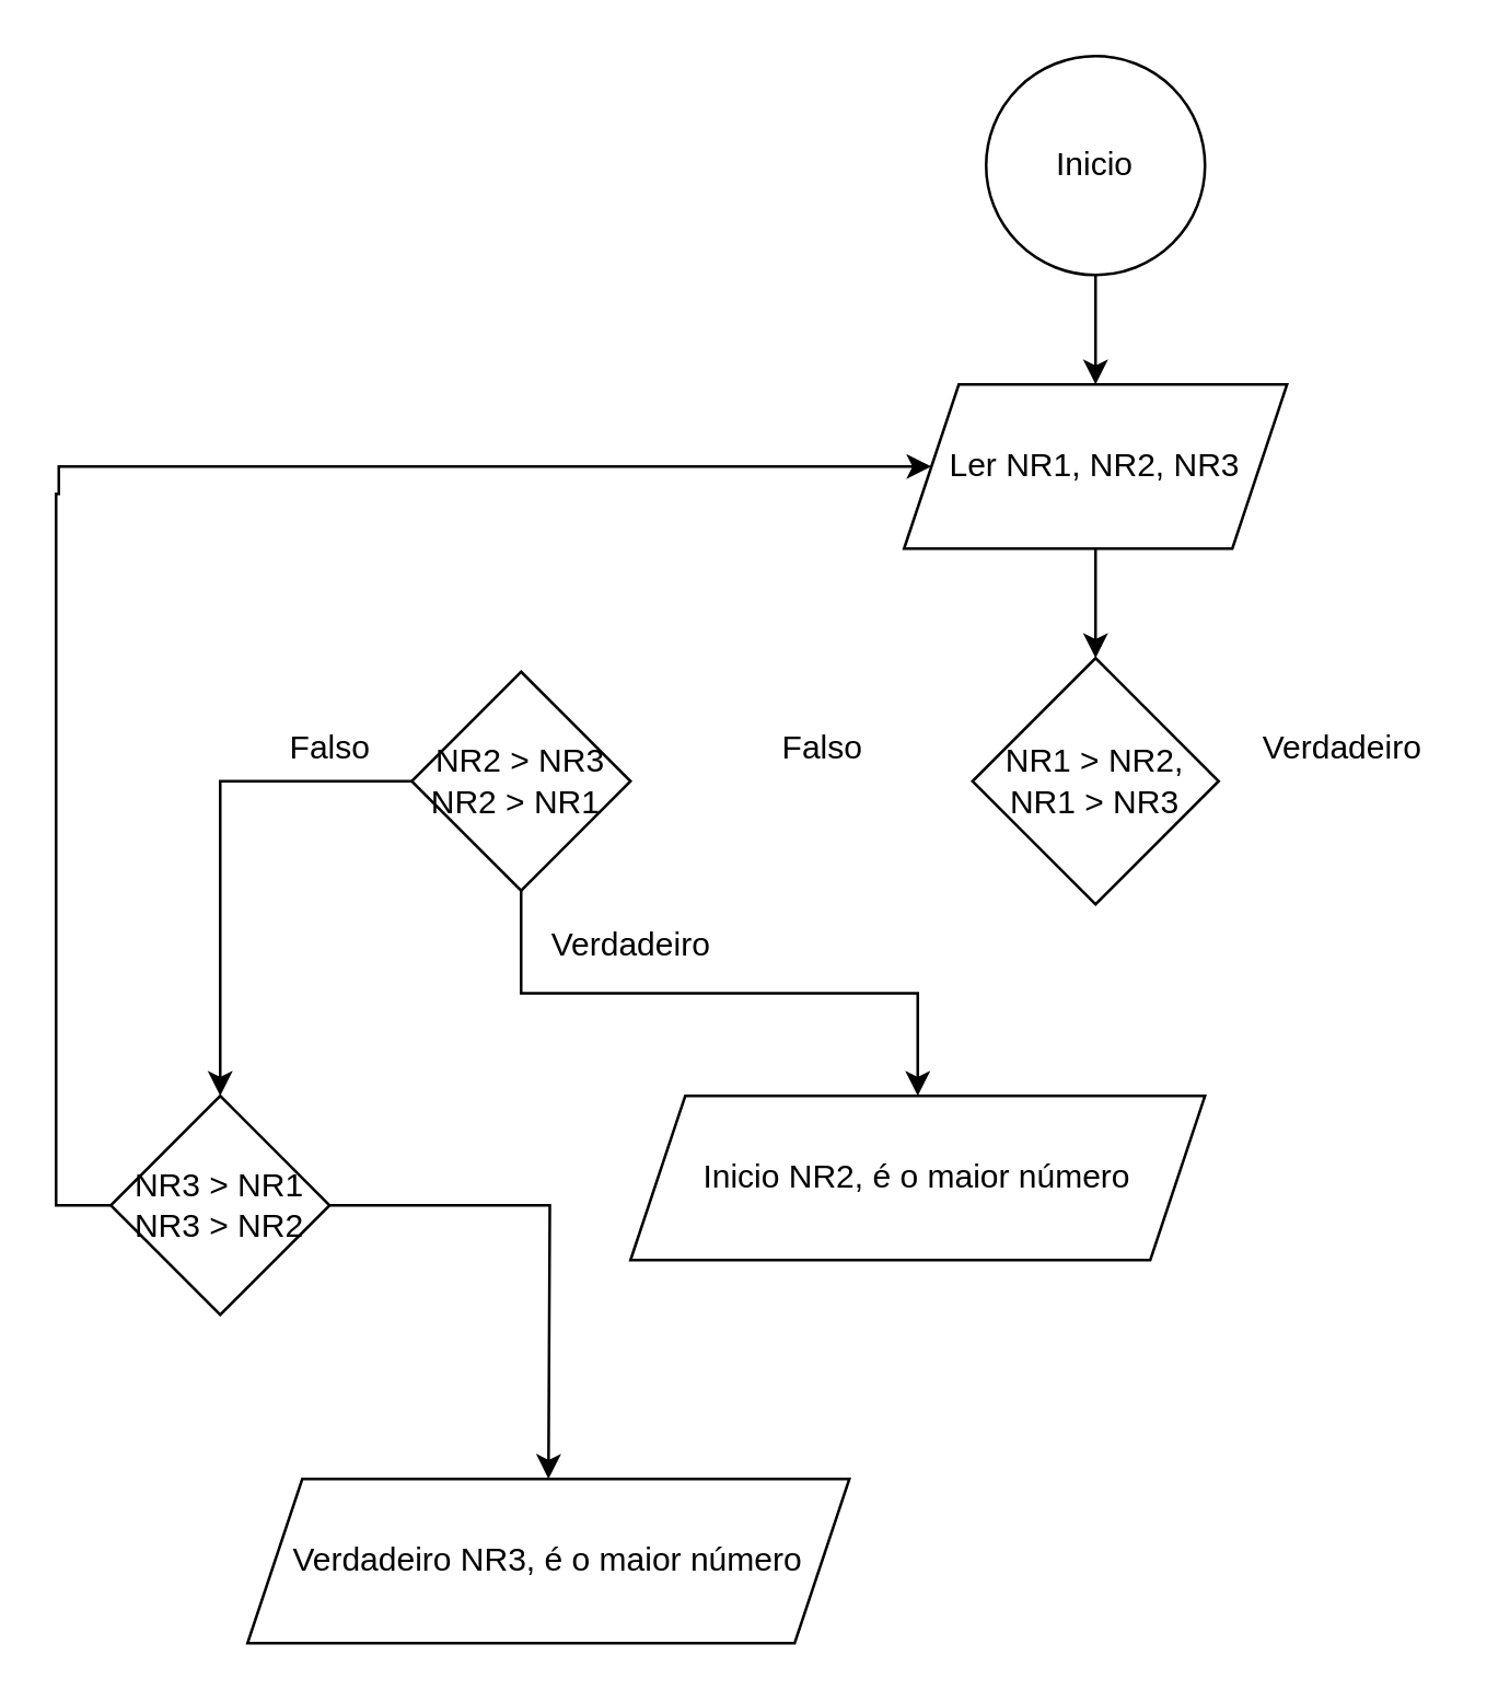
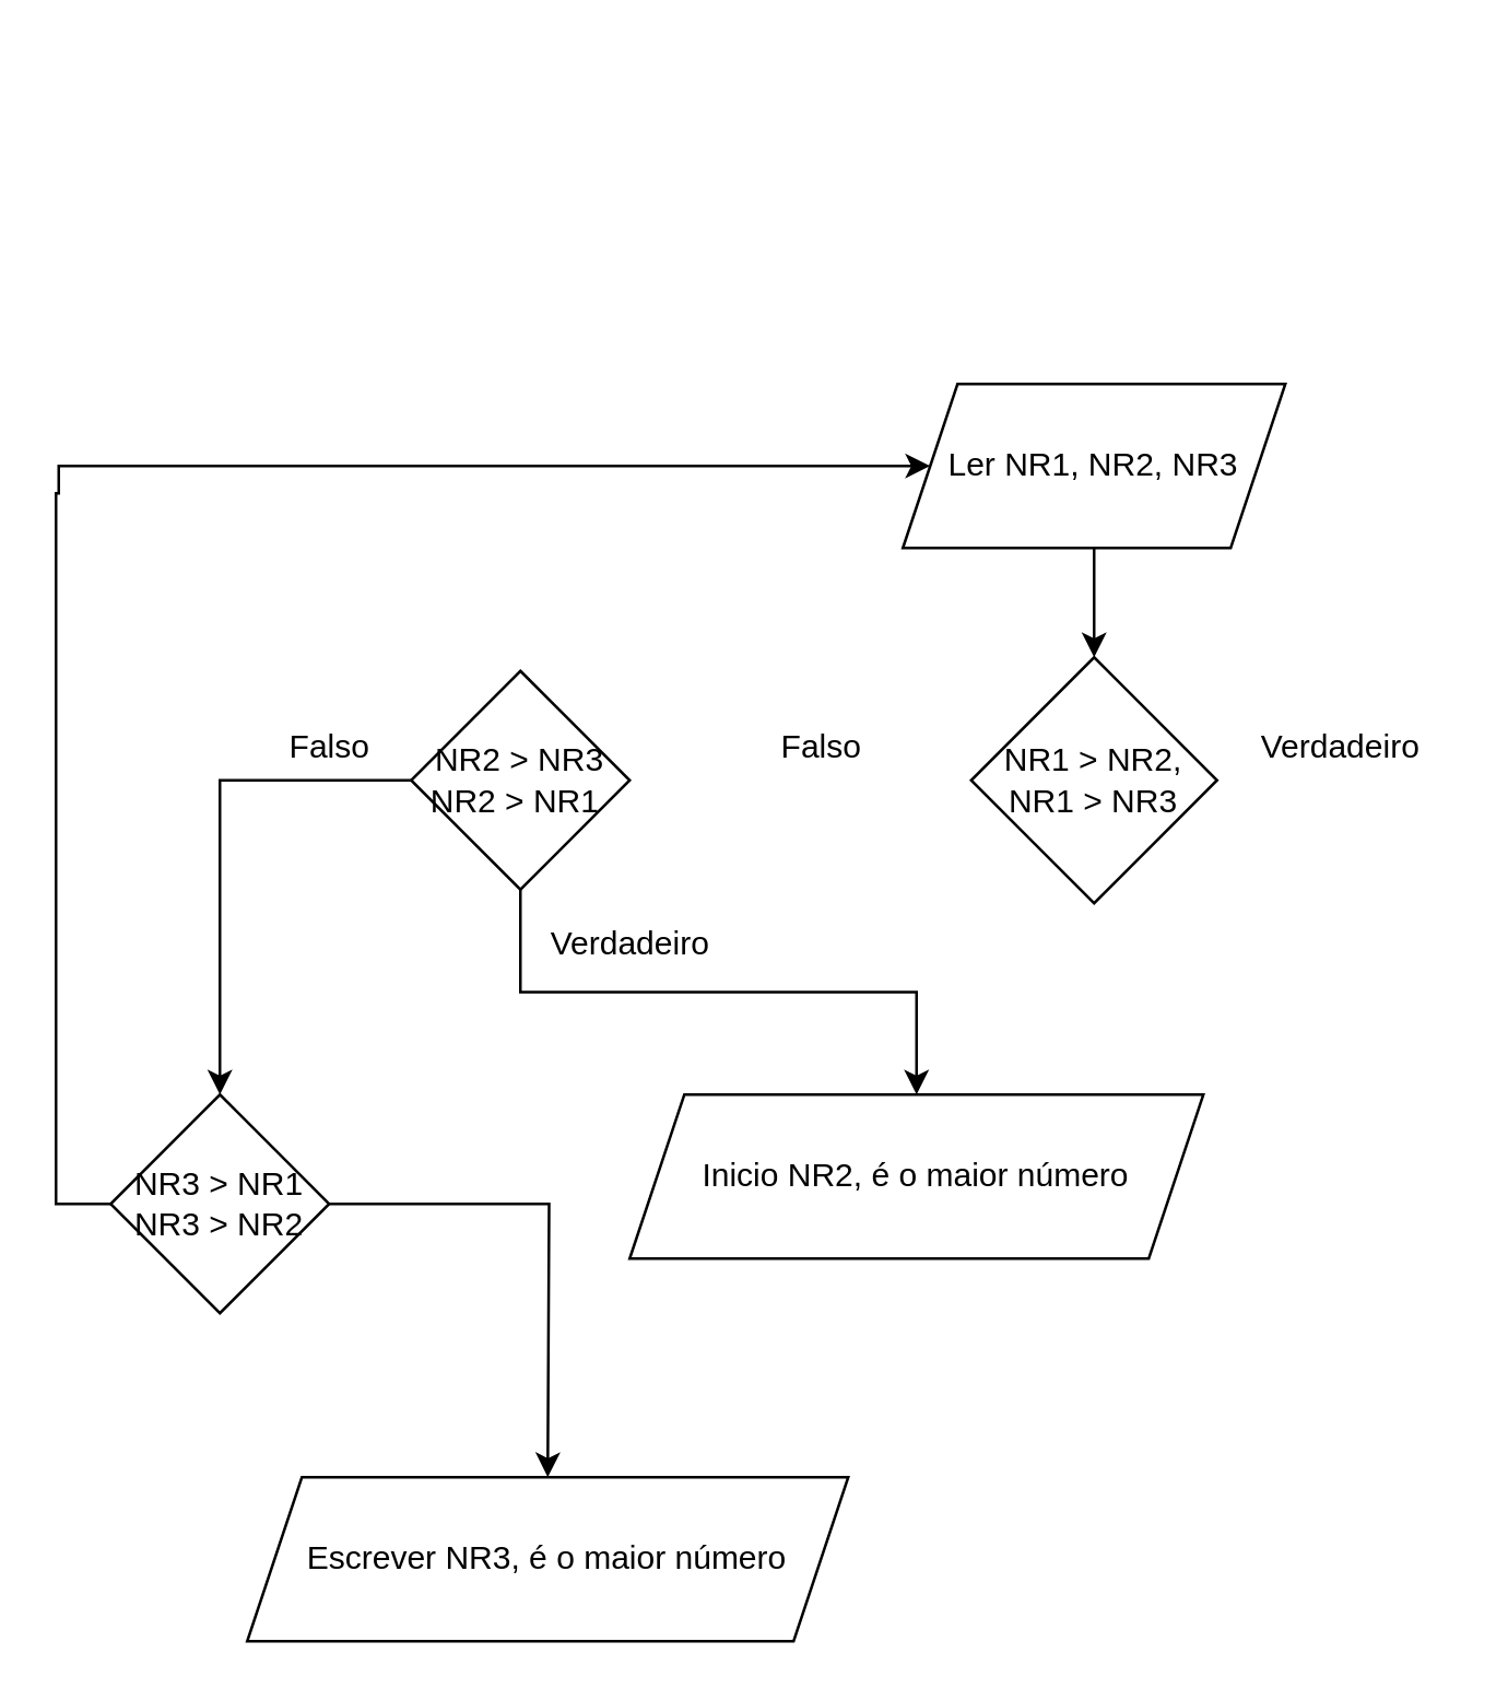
  <mxCell id="0" />
  <mxCell id="1" parent="0" />
- <mxCell id="2" style="edgeStyle=orthogonalEdgeStyle;rounded=0;orthogonalLoop=1;jettySize=auto;html=1;" edge="1" parent="1" source="3" target="5"><mxGeometry relative="1" as="geometry" /></mxCell>
- <mxCell id="3" value="Inicio" style="ellipse;whiteSpace=wrap;html=1;aspect=fixed;" vertex="1" parent="1"><mxGeometry x="360" y="20" width="80" height="80" as="geometry" /></mxCell>
  <mxCell id="4" style="edgeStyle=orthogonalEdgeStyle;rounded=0;orthogonalLoop=1;jettySize=auto;html=1;" edge="1" parent="1" source="5" target="6"><mxGeometry relative="1" as="geometry" /></mxCell>
  <mxCell id="5" value="Ler NR1, NR2, NR3" style="shape=parallelogram;perimeter=parallelogramPerimeter;whiteSpace=wrap;html=1;fixedSize=1;" vertex="1" parent="1"><mxGeometry x="330" y="140" width="140" height="60" as="geometry" /></mxCell>
  <mxCell id="6" value="NR1 &amp;gt; NR2, NR1 &amp;gt; NR3" style="rhombus;whiteSpace=wrap;html=1;" vertex="1" parent="1"><mxGeometry x="355" y="240" width="90" height="90" as="geometry" /></mxCell>
  <mxCell id="7" style="edgeStyle=orthogonalEdgeStyle;rounded=0;orthogonalLoop=1;jettySize=auto;html=1;" edge="1" parent="1" source="9" target="12"><mxGeometry relative="1" as="geometry"><mxPoint x="90" y="380" as="targetPoint" /></mxGeometry></mxCell>
  <mxCell id="8" style="edgeStyle=orthogonalEdgeStyle;rounded=0;orthogonalLoop=1;jettySize=auto;html=1;" edge="1" parent="1" source="9" target="18"><mxGeometry relative="1" as="geometry"><mxPoint x="190" y="380" as="targetPoint" /></mxGeometry></mxCell>
  <mxCell id="9" value="NR2 &amp;gt; NR3&lt;div&gt;NR2 &amp;gt; NR1&amp;nbsp;&lt;/div&gt;" style="rhombus;whiteSpace=wrap;html=1;" vertex="1" parent="1"><mxGeometry x="150" y="245" width="80" height="80" as="geometry" /></mxCell>
  <mxCell id="10" style="edgeStyle=orthogonalEdgeStyle;rounded=0;orthogonalLoop=1;jettySize=auto;html=1;" edge="1" parent="1" source="12"><mxGeometry relative="1" as="geometry"><mxPoint x="200" y="540" as="targetPoint" /></mxGeometry></mxCell>
  <mxCell id="11" style="edgeStyle=orthogonalEdgeStyle;rounded=0;orthogonalLoop=1;jettySize=auto;html=1;entryX=0;entryY=0.5;entryDx=0;entryDy=0;" edge="1" parent="1" source="12" target="5"><mxGeometry relative="1" as="geometry"><mxPoint x="20" y="20" as="targetPoint" /><Array as="points"><mxPoint x="20" y="440" /><mxPoint x="20" y="180" /><mxPoint x="21" y="180" /><mxPoint x="21" y="170" /></Array></mxGeometry></mxCell>
  <mxCell id="12" value="NR3 &amp;gt; NR1&lt;div&gt;NR3 &amp;gt; NR2&lt;/div&gt;" style="rhombus;whiteSpace=wrap;html=1;" vertex="1" parent="1"><mxGeometry x="40" y="400" width="80" height="80" as="geometry" /></mxCell>
  <mxCell id="13" value="Verdadeiro" style="text;html=1;align=center;verticalAlign=middle;resizable=0;points=[];autosize=1;strokeColor=none;fillColor=none;" vertex="1" parent="1"><mxGeometry x="450" y="258" width="80" height="30" as="geometry" /></mxCell>
  <mxCell id="14" value="Falso" style="text;html=1;align=center;verticalAlign=middle;resizable=0;points=[];autosize=1;strokeColor=none;fillColor=none;" vertex="1" parent="1"><mxGeometry x="275" y="258" width="50" height="30" as="geometry" /></mxCell>
  <mxCell id="15" value="Verdadeiro" style="text;html=1;align=center;verticalAlign=middle;resizable=0;points=[];autosize=1;strokeColor=none;fillColor=none;" vertex="1" parent="1"><mxGeometry x="190" y="330" width="80" height="30" as="geometry" /></mxCell>
  <mxCell id="16" value="Falso" style="text;html=1;align=center;verticalAlign=middle;resizable=0;points=[];autosize=1;strokeColor=none;fillColor=none;" vertex="1" parent="1"><mxGeometry x="95" y="258" width="50" height="30" as="geometry" /></mxCell>
- <mxCell id="17" value="Verdadeiro NR3, é o maior número" style="shape=parallelogram;perimeter=parallelogramPerimeter;whiteSpace=wrap;html=1;fixedSize=1;" vertex="1" parent="1"><mxGeometry x="90" y="540" width="220" height="60" as="geometry" /></mxCell>
+ <mxCell id="17" value="Escrever NR3, é o maior número" style="shape=parallelogram;perimeter=parallelogramPerimeter;whiteSpace=wrap;html=1;fixedSize=1;" vertex="1" parent="1"><mxGeometry x="90" y="540" width="220" height="60" as="geometry" /></mxCell>
  <mxCell id="18" value="Inicio NR2, é o maior número" style="shape=parallelogram;perimeter=parallelogramPerimeter;whiteSpace=wrap;html=1;fixedSize=1;" vertex="1" parent="1"><mxGeometry x="230" y="400" width="210" height="60" as="geometry" /></mxCell>
